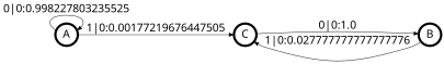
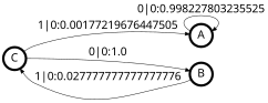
  digraph {
    fontname="CMU Serif Roman"
    rankdir=LR
    node [fontname="CMU Serif Roman" fontsize=24 penwidth=5 shape=circle]
    edge [fontname="CMU Serif Roman" fontsize=24]
    A
    C
    B
    A -> A [label="0|0:0.998227803235525\l"]
-   A -> C [label="1|0:0.00177219676447505\l"]
+   C -> A [label="1|0:0.00177219676447505\l"]
    C -> B [label="0|0:1.0\l"]
    B -> C [label="1|0:0.027777777777777776\l"]
  }
